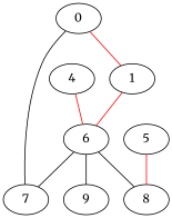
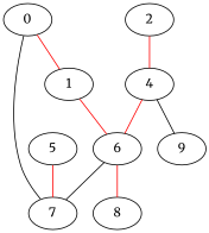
  graph {
    fontname=Merriweather
    node [fontname=Merriweather]
    edge [color=red fontname=Merriweather]
    0
    1
    7
    6
    9
    8
+   2
    4
    5
    0 -- 1
    0 -- 7 [color=black]
    1 -- 6
    6 -- 7 [color=black]
-   6 -- 9 [color=black]
-   6 -- 8 [color=black]
+   4 -- 9 [color=black]
+   6 -- 8
+   2 -- 4
    4 -- 6
-   5 -- 8
+   5 -- 7
  }
